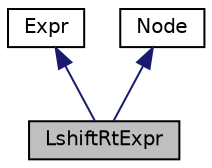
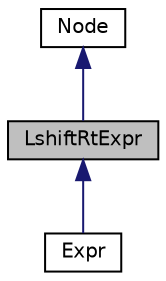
  digraph {
    node [color=black fillcolor=white fontname=Helvetica fontsize=10 shape=record style=filled]
    edge [color=midnightblue dir=back fontname=Helvetica fontsize=10 labelfontname=Helvetica labelfontsize=10 style=solid]
    n1 [fillcolor=grey75 fontcolor=black height=0.2 label=LshiftRtExpr width=0.4]
    n2 [height=0.2 label=Expr width=0.4]
    n3 [height=0.2 label="Node" width=0.4]
-   n2 -> n1
+   n1 -> n2
    n3 -> n1
  }
